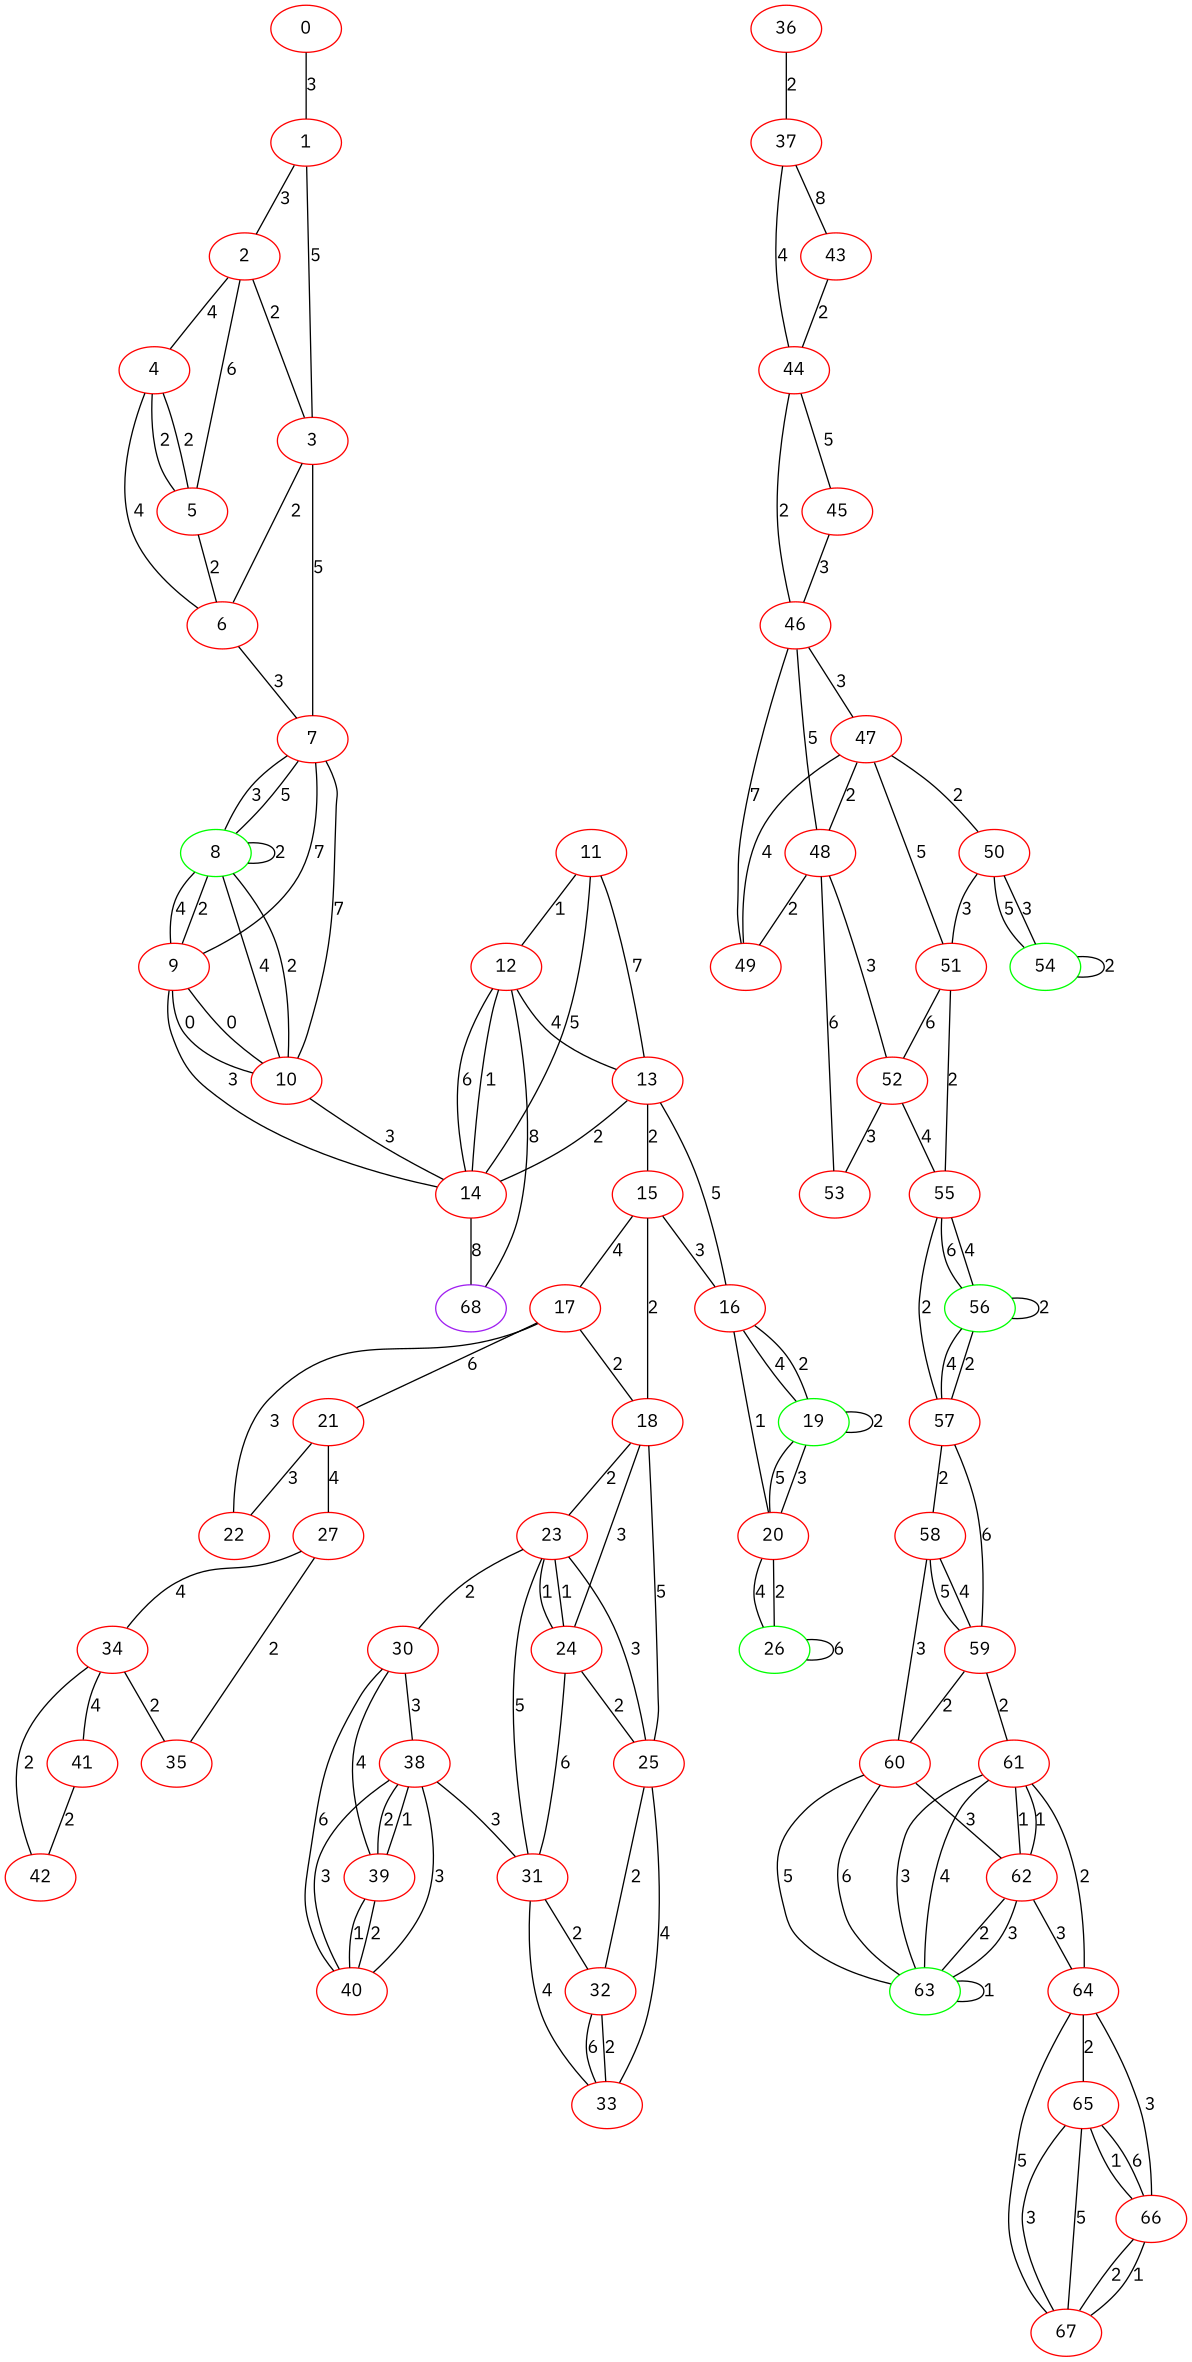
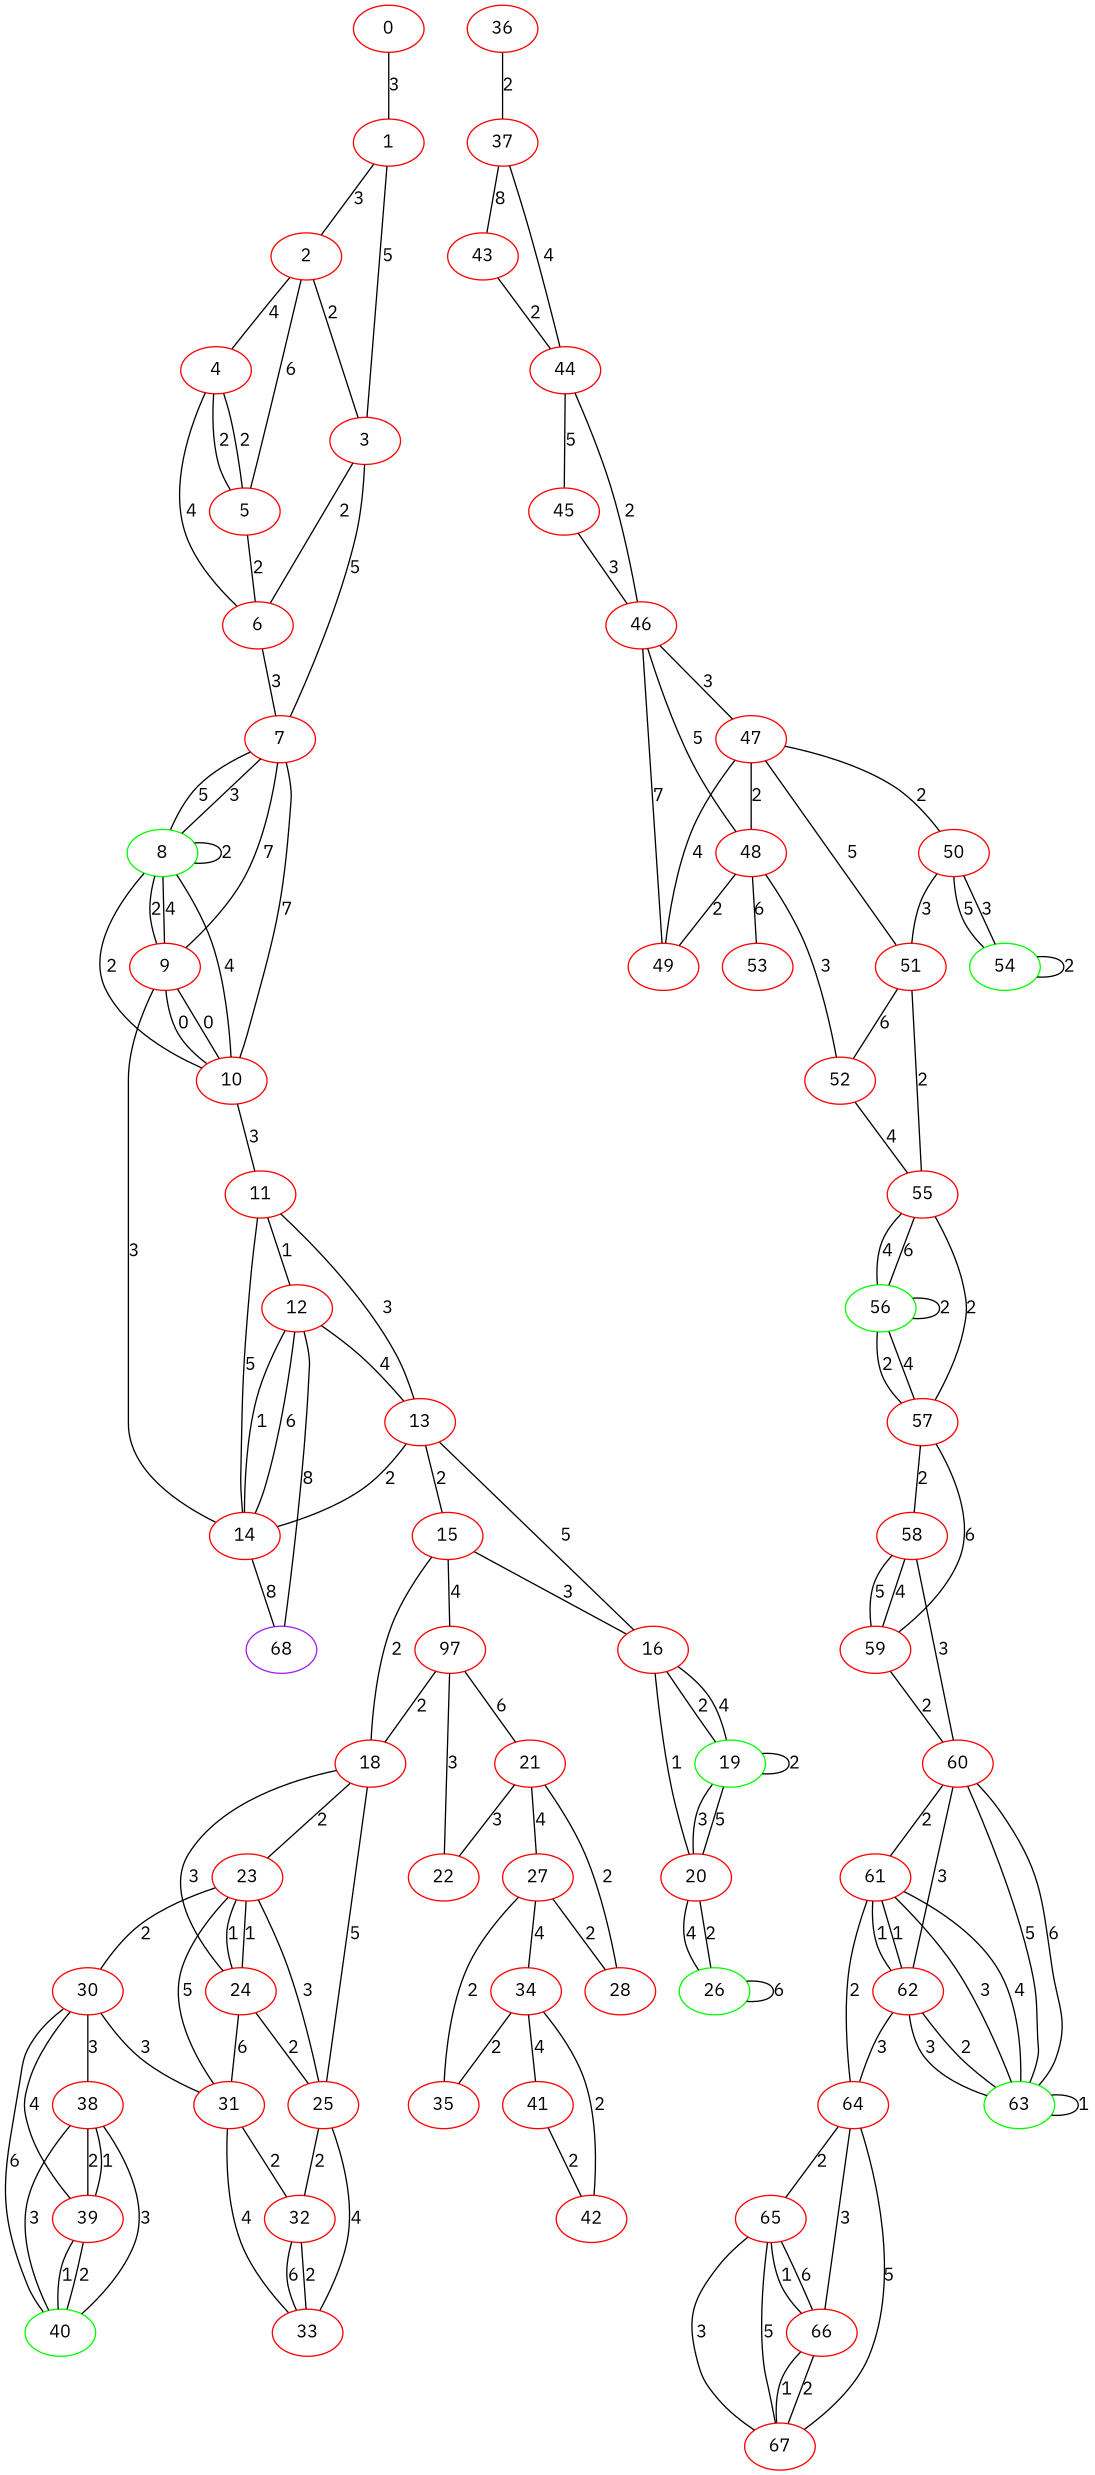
  graph {
    fontname="IBM Plex Sans"
    node [color=red fontname="IBM Plex Sans" weight=1]
    edge [fontname="IBM Plex Sans"]
    0
    1
    2
    3
    4
    5
    6
    7
    8 [color=green weight=2]
    9
    10
    14
    11
    12
    13
    68 [color=purple weight=4]
    15
    16
-   17
+   17 [label=97]
    18
    19 [color=green weight=2]
    20
    21
    22
    23
    24
    25
    26 [color=green weight=2]
    27
+   28
    30
    31
    32
    33
    34
    35
    38
    39
-   40
+   40 [color=green]
    41
    42
    36
    37
    43
    44
    45
    46
    47
    48
    49
    50
    51
    52
    53
    54 [color=green weight=2]
    55
    56 [color=green weight=2]
    57
    58
    59
    60
    61
    62
    63 [color=green weight=2]
    64
    65
    66
    67
    0 -- 1 [label=3]
    1 -- 2 [label=3]
    1 -- 3 [label=5]
    2 -- 3 [label=2]
    2 -- 4 [label=4]
    2 -- 5 [label=6]
    3 -- 6 [label=2]
    3 -- 7 [label=5]
    4 -- 5 [label=2]
    4 -- 5 [label=2]
    4 -- 6 [label=4]
    5 -- 6 [label=2]
    6 -- 7 [label=3]
    7 -- 8 [label=3]
    7 -- 8 [label=5]
    7 -- 9 [label=7]
    7 -- 10 [label=7]
    8 -- 8 [label=2]
    8 -- 9 [label=4]
    8 -- 9 [label=2]
    8 -- 10 [label=4]
    8 -- 10 [label=2]
    9 -- 10 [label=0]
    9 -- 10 [label=0]
    9 -- 14 [label=3]
-   10 -- 14 [label=3]
+   10 -- 11 [label=3]
    14 -- 68 [label=8]
    11 -- 14 [label=5]
    11 -- 12 [label=1]
-   11 -- 13 [label=7]
+   11 -- 13 [label=3]
    12 -- 14 [label=1]
    12 -- 14 [label=6]
    12 -- 13 [label=4]
    12 -- 68 [label=8]
    13 -- 14 [label=2]
    13 -- 15 [label=2]
    13 -- 16 [label=5]
    15 -- 16 [label=3]
    15 -- 17 [label=4]
    15 -- 18 [label=2]
    16 -- 19 [label=2]
    16 -- 19 [label=4]
    16 -- 20 [label=1]
    17 -- 18 [label=2]
    17 -- 21 [label=6]
    17 -- 22 [label=3]
    18 -- 23 [label=2]
    18 -- 24 [label=3]
    18 -- 25 [label=5]
    19 -- 19 [label=2]
    19 -- 20 [label=3]
    19 -- 20 [label=5]
    20 -- 26 [label=4]
    20 -- 26 [label=2]
    21 -- 22 [label=3]
    21 -- 27 [label=4]
+   21 -- 28 [label=2]
    23 -- 24 [label=1]
    23 -- 24 [label=1]
    23 -- 25 [label=3]
    23 -- 30 [label=2]
    23 -- 31 [label=5]
    24 -- 25 [label=2]
    24 -- 31 [label=6]
    25 -- 32 [label=2]
    25 -- 33 [label=4]
    26 -- 26 [label=6]
+   27 -- 28 [label=2]
    27 -- 34 [label=4]
    27 -- 35 [label=2]
-   38 -- 31 [label=3]
+   30 -- 31 [label=3]
    30 -- 38 [label=3]
    30 -- 39 [label=4]
    30 -- 40 [label=6]
    31 -- 32 [label=2]
    31 -- 33 [label=4]
    32 -- 33 [label=6]
    32 -- 33 [label=2]
    34 -- 35 [label=2]
    34 -- 41 [label=4]
    34 -- 42 [label=2]
    38 -- 39 [label=1]
    38 -- 39 [label=2]
    38 -- 40 [label=3]
    38 -- 40 [label=3]
    39 -- 40 [label=2]
    39 -- 40 [label=1]
    41 -- 42 [label=2]
    36 -- 37 [label=2]
    37 -- 43 [label=8]
    37 -- 44 [label=4]
    43 -- 44 [label=2]
    44 -- 45 [label=5]
    44 -- 46 [label=2]
    45 -- 46 [label=3]
    46 -- 47 [label=3]
    46 -- 48 [label=5]
    46 -- 49 [label=7]
    47 -- 48 [label=2]
    47 -- 49 [label=4]
    47 -- 50 [label=2]
    47 -- 51 [label=5]
    48 -- 49 [label=2]
    48 -- 52 [label=3]
    48 -- 53 [label=6]
    50 -- 51 [label=3]
    50 -- 54 [label=5]
    50 -- 54 [label=3]
    51 -- 52 [label=6]
    51 -- 55 [label=2]
-   52 -- 53 [label=3]
    52 -- 55 [label=4]
    54 -- 54 [label=2]
    55 -- 56 [label=6]
    55 -- 56 [label=4]
    55 -- 57 [label=2]
    56 -- 56 [label=2]
    56 -- 57 [label=4]
    56 -- 57 [label=2]
    57 -- 58 [label=2]
    57 -- 59 [label=6]
    58 -- 59 [label=5]
    58 -- 59 [label=4]
    58 -- 60 [label=3]
    59 -- 60 [label=2]
-   59 -- 61 [label=2]
+   60 -- 61 [label=2]
    60 -- 62 [label=3]
    60 -- 63 [label=5]
    60 -- 63 [label=6]
    61 -- 62 [label=1]
    61 -- 62 [label=1]
    61 -- 63 [label=3]
    61 -- 63 [label=4]
    61 -- 64 [label=2]
    62 -- 63 [label=2]
    62 -- 63 [label=3]
    62 -- 64 [label=3]
    63 -- 63 [label=1]
    64 -- 65 [label=2]
    64 -- 66 [label=3]
    64 -- 67 [label=5]
    65 -- 66 [label=1]
    65 -- 66 [label=6]
    65 -- 67 [label=3]
    65 -- 67 [label=5]
    66 -- 67 [label=2]
    66 -- 67 [label=1]
  }
